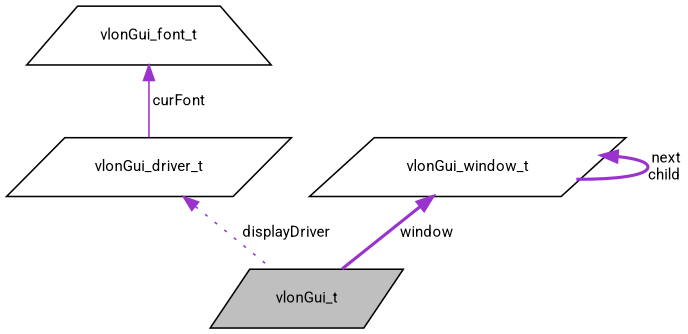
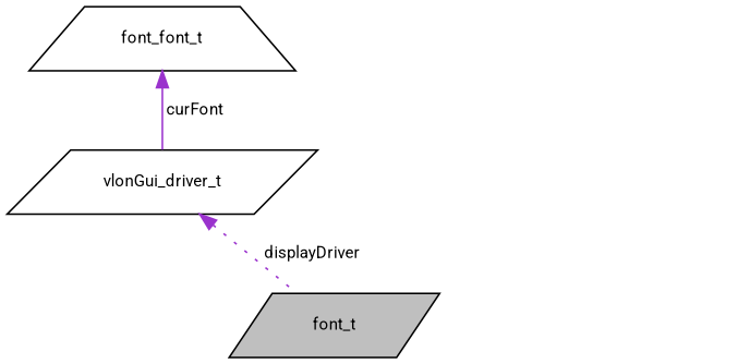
  digraph {
    fontname=Roboto
    node [color=black fillcolor=white fontname=Roboto fontsize=10 shape=parallelogram style=filled]
    edge [color=darkorchid3 dir=back fontname=Roboto fontsize=10 labelfontname=Helvetica labelfontsize=10 style=bold]
-   n1 [fillcolor=grey75 fontcolor=black height=0.2 label=vlonGui_t width=0.4]
-   n2 [height=0.2 label=vlonGui_font_t shape=trapezium width=0.4]
+   n1 [fillcolor=grey75 fontcolor=black height=0.2 label=font_t width=0.4]
+   n2 [height=0.2 label=font_font_t shape=trapezium width=0.4]
    n3 [height=0.2 label=vlonGui_driver_t width=0.4]
-   n4 [height=0.2 label=vlonGui_window_t width=0.4]
    n2 -> n3 [label=" curFont" style=solid]
    n3 -> n1 [label=" displayDriver" style=dotted]
-   n4 -> n1 [label=" window"]
-   n4 -> n4 [label=" next\nchild"]
  }
